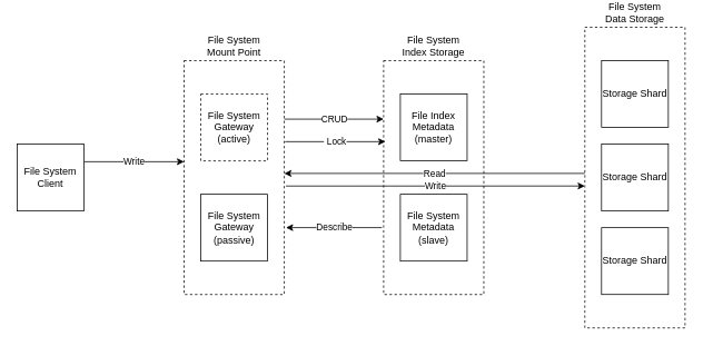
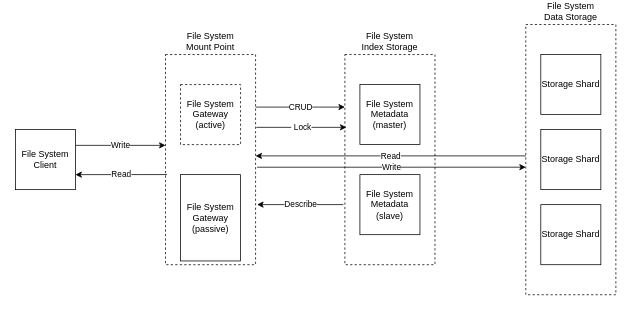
  <mxCell id="0" />
  <mxCell id="1" parent="0" />
  <mxCell id="2" value="File System&lt;br&gt;Index Storage" style="rounded=0;whiteSpace=wrap;html=1;dashed=1;labelPosition=center;verticalLabelPosition=top;align=center;verticalAlign=bottom;" parent="1" vertex="1"><mxGeometry x="459" y="60" width="120" height="280" as="geometry" /></mxCell>
  <mxCell id="3" value="File System&lt;br&gt;Mount Point" style="rounded=0;whiteSpace=wrap;html=1;dashed=1;verticalAlign=bottom;labelPosition=center;verticalLabelPosition=top;align=center;" parent="1" vertex="1"><mxGeometry x="220" y="60" width="120" height="280" as="geometry" /></mxCell>
  <mxCell id="4" value="File System Gateway&lt;br&gt;(active)" style="whiteSpace=wrap;html=1;aspect=fixed;dashed=1;" parent="1" vertex="1"><mxGeometry x="240" y="100" width="80" height="80" as="geometry" /></mxCell>
- <mxCell id="5" value="File System Gateway&lt;br&gt;(passive)" style="whiteSpace=wrap;html=1;aspect=fixed;" parent="1" vertex="1"><mxGeometry x="240" y="220" width="80" height="80" as="geometry" /></mxCell>
+ <mxCell id="5" value="File System Gateway&lt;br&gt;(passive)" style="whiteSpace=wrap;html=1;aspect=fixed;" parent="1" vertex="1"><mxGeometry x="240" y="220" width="80" height="115" as="geometry" /></mxCell>
  <mxCell id="6" value="Write" style="edgeStyle=orthogonalEdgeStyle;rounded=0;orthogonalLoop=1;jettySize=auto;html=1;entryX=0;entryY=0.5;entryDx=0;entryDy=0;" parent="1" edge="1"><mxGeometry relative="1" as="geometry"><mxPoint x="100" y="181" as="sourcePoint" /><mxPoint x="220" y="181" as="targetPoint" /></mxGeometry></mxCell>
  <mxCell id="7" value="File System&lt;br&gt;Client" style="whiteSpace=wrap;html=1;aspect=fixed;" parent="1" vertex="1"><mxGeometry x="20" y="160" width="80" height="80" as="geometry" /></mxCell>
  <mxCell id="8" value="File System&lt;br&gt;Data Storage" style="rounded=0;whiteSpace=wrap;html=1;dashed=1;labelPosition=center;verticalLabelPosition=top;align=center;verticalAlign=bottom;" parent="1" vertex="1"><mxGeometry x="700" y="20" width="120" height="360" as="geometry" /></mxCell>
  <mxCell id="9" value="Storage Shard" style="whiteSpace=wrap;html=1;aspect=fixed;" parent="1" vertex="1"><mxGeometry x="720" y="60" width="80" height="80" as="geometry" /></mxCell>
  <mxCell id="10" value="Storage Shard" style="whiteSpace=wrap;html=1;aspect=fixed;" parent="1" vertex="1"><mxGeometry x="720" y="160" width="80" height="80" as="geometry" /></mxCell>
  <mxCell id="11" value="Storage Shard" style="whiteSpace=wrap;html=1;aspect=fixed;" parent="1" vertex="1"><mxGeometry x="720" y="260" width="80" height="80" as="geometry" /></mxCell>
- <mxCell id="12" value="File Index Metadata&lt;br&gt;(master)" style="whiteSpace=wrap;html=1;aspect=fixed;" parent="1" vertex="1"><mxGeometry x="479" y="100" width="80" height="80" as="geometry" /></mxCell>
+ <mxCell id="12" value="File System Metadata&lt;br&gt;(master)" style="whiteSpace=wrap;html=1;aspect=fixed;" parent="1" vertex="1"><mxGeometry x="479" y="100" width="80" height="80" as="geometry" /></mxCell>
  <mxCell id="13" value="File System Metadata&lt;br&gt;(slave)" style="whiteSpace=wrap;html=1;aspect=fixed;" parent="1" vertex="1"><mxGeometry x="479" y="220" width="80" height="80" as="geometry" /></mxCell>
  <mxCell id="14" value="CRUD" style="endArrow=classic;html=1;exitX=1;exitY=0.25;exitDx=0;exitDy=0;entryX=0;entryY=0.25;entryDx=0;entryDy=0;" parent="1" source="3" target="2" edge="1"><mxGeometry width="50" height="50" relative="1" as="geometry"><mxPoint x="520" y="250" as="sourcePoint" /><mxPoint x="570" y="200" as="targetPoint" /></mxGeometry></mxCell>
+ <mxCell id="15" value="Read" style="endArrow=classic;html=1;entryX=1;entryY=0.75;entryDx=0;entryDy=0;exitX=0.017;exitY=0.571;exitDx=0;exitDy=0;exitPerimeter=0;" parent="1" source="3" target="7" edge="1"><mxGeometry width="50" height="50" relative="1" as="geometry"><mxPoint x="520" y="250" as="sourcePoint" /><mxPoint x="570" y="200" as="targetPoint" /></mxGeometry></mxCell>
  <mxCell id="16" value="&amp;nbsp;Lock" style="endArrow=classic;html=1;entryX=0.017;entryY=0.35;entryDx=0;entryDy=0;entryPerimeter=0;exitX=1.008;exitY=0.35;exitDx=0;exitDy=0;exitPerimeter=0;" parent="1" edge="1"><mxGeometry width="50" height="50" relative="1" as="geometry"><mxPoint x="340.96" y="157" as="sourcePoint" /><mxPoint x="461.04" y="157" as="targetPoint" /></mxGeometry></mxCell>
  <mxCell id="17" value="Describe" style="endArrow=classic;html=1;entryX=1.017;entryY=0.714;entryDx=0;entryDy=0;entryPerimeter=0;exitX=-0.017;exitY=0.714;exitDx=0;exitDy=0;exitPerimeter=0;" parent="1" source="2" target="3" edge="1"><mxGeometry width="50" height="50" relative="1" as="geometry"><mxPoint x="500" y="250" as="sourcePoint" /><mxPoint x="550" y="200" as="targetPoint" /></mxGeometry></mxCell>
  <mxCell id="18" value="Read" style="endArrow=classic;html=1;" parent="1" edge="1"><mxGeometry width="50" height="50" relative="1" as="geometry"><mxPoint x="700" y="195" as="sourcePoint" /><mxPoint x="340" y="195" as="targetPoint" /></mxGeometry></mxCell>
  <mxCell id="19" value="Write" style="endArrow=classic;html=1;exitX=1.017;exitY=0.579;exitDx=0;exitDy=0;exitPerimeter=0;entryX=0;entryY=0.528;entryDx=0;entryDy=0;entryPerimeter=0;" parent="1" target="8" edge="1"><mxGeometry width="50" height="50" relative="1" as="geometry"><mxPoint x="342.04" y="210.12" as="sourcePoint" /><mxPoint x="697.96" y="209.96" as="targetPoint" /></mxGeometry></mxCell>
